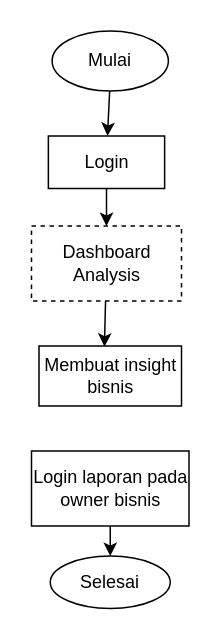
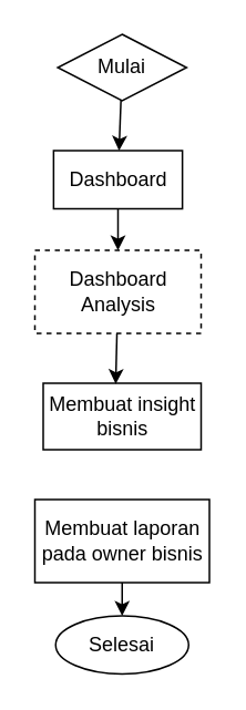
  <mxCell id="0" />
  <mxCell id="1" parent="0" />
  <mxCell id="2" value="" style="edgeStyle=none;html=1;" edge="1" parent="1" source="3" target="8"><mxGeometry relative="1" as="geometry" /></mxCell>
- <mxCell id="3" value="Mulai" style="ellipse;whiteSpace=wrap;html=1;" vertex="1" parent="1"><mxGeometry x="34.25" width="77.5" height="40" as="geometry" y="20" /></mxCell>
+ <mxCell id="3" value="Mulai" style="rhombus;whiteSpace=wrap;html=1;" vertex="1" parent="1"><mxGeometry x="34.25" width="77.5" height="40" as="geometry" y="20" /></mxCell>
  <mxCell id="4" value="Membuat insight bisnis" style="rounded=0;whiteSpace=wrap;html=1;" vertex="1" parent="1"><mxGeometry x="25.5" y="230" width="95" height="40" as="geometry" /></mxCell>
  <mxCell id="5" value="" style="edgeStyle=none;html=1;" edge="1" parent="1" source="6" target="11"><mxGeometry relative="1" as="geometry" /></mxCell>
- <mxCell id="6" value="Login laporan pada owner bisnis" style="whiteSpace=wrap;html=1;rounded=0;" vertex="1" parent="1"><mxGeometry x="20.5" y="300" width="105" height="50" as="geometry" /></mxCell>
+ <mxCell id="6" value="Membuat laporan pada owner bisnis" style="whiteSpace=wrap;html=1;rounded=0;" vertex="1" parent="1"><mxGeometry x="20.5" y="300" width="105" height="50" as="geometry" /></mxCell>
  <mxCell id="7" style="edgeStyle=none;html=1;entryX=0.5;entryY=0;entryDx=0;entryDy=0;" edge="1" parent="1" source="8" target="9"><mxGeometry relative="1" as="geometry" /></mxCell>
- <mxCell id="8" value="Login" style="whiteSpace=wrap;html=1;" vertex="1" parent="1"><mxGeometry x="31.75" y="90" width="77.5" height="35" as="geometry" /></mxCell>
+ <mxCell id="8" value="Dashboard" style="whiteSpace=wrap;html=1;" vertex="1" parent="1"><mxGeometry x="31.75" y="90" width="77.5" height="35" as="geometry" /></mxCell>
  <mxCell id="9" value="Dashboard Analysis" style="rounded=0;whiteSpace=wrap;html=1;dashed=1;" vertex="1" parent="1"><mxGeometry x="20.5" y="150" width="100" height="50" as="geometry" /></mxCell>
  <mxCell id="10" style="edgeStyle=none;html=1;entryX=0.459;entryY=0.011;entryDx=0;entryDy=0;entryPerimeter=0;" edge="1" parent="1" source="9" target="4"><mxGeometry relative="1" as="geometry" /></mxCell>
  <mxCell id="11" value="Selesai" style="ellipse;whiteSpace=wrap;html=1;rounded=0;" vertex="1" parent="1"><mxGeometry x="33" y="370" width="80" height="35" as="geometry" /></mxCell>
